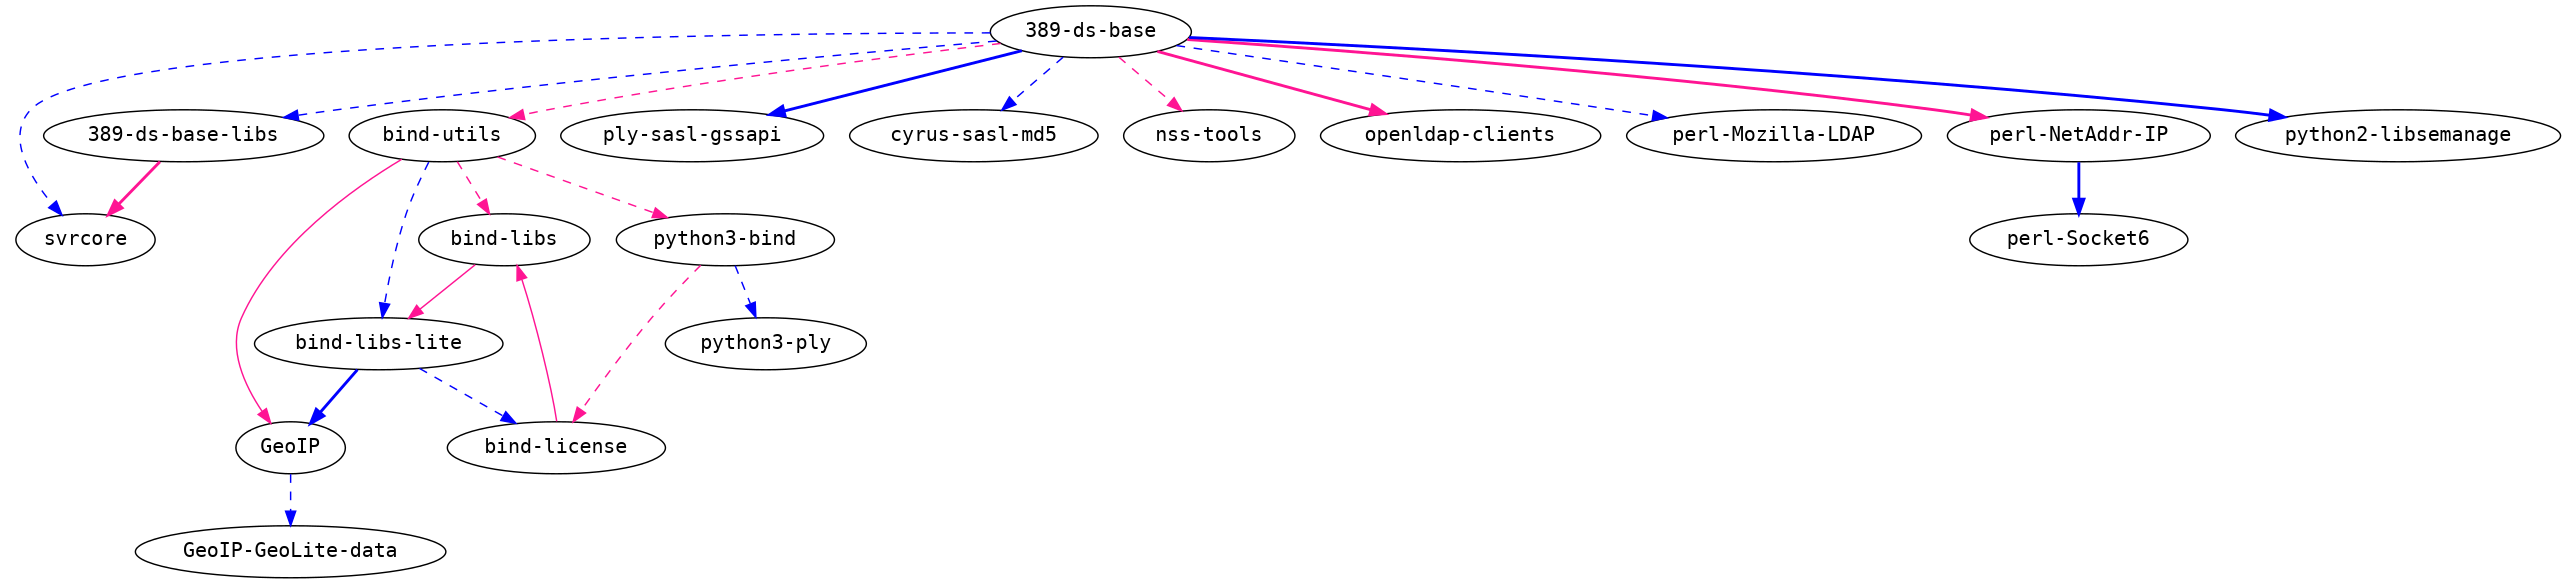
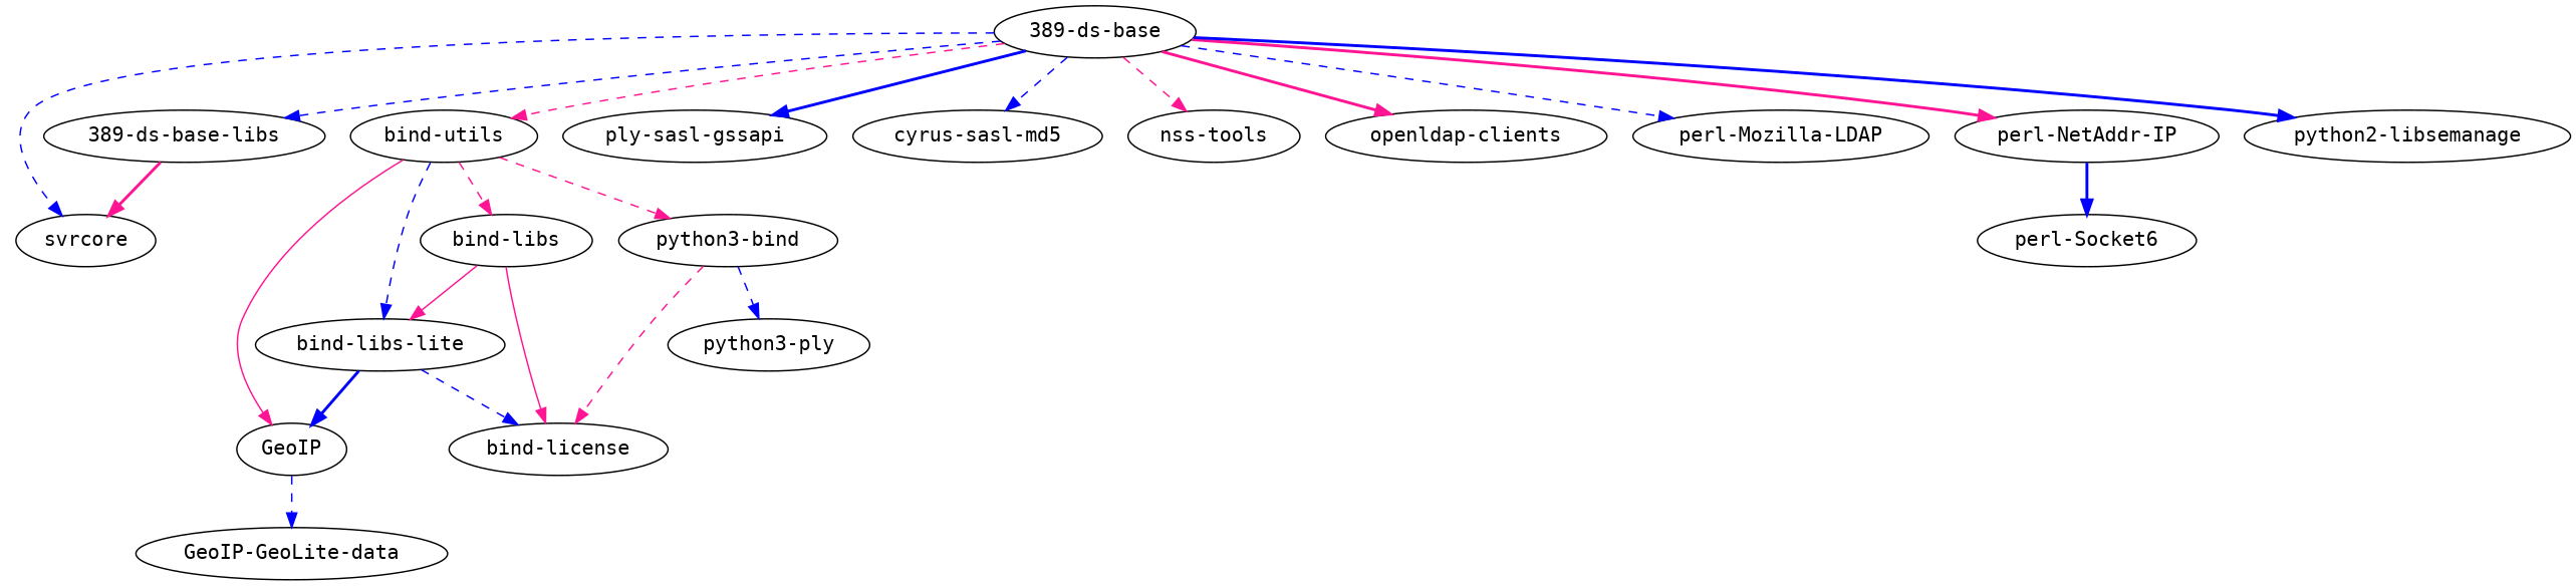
  strict digraph {
    node [fontname=monospace]
    edge [color=blue style=dashed]
    "389-ds-base"
    "389-ds-base-libs"
    "bind-utils"
    n4 [label="ply-sasl-gssapi"]
    "cyrus-sasl-md5"
    svrcore
    "nss-tools"
    "openldap-clients"
    "perl-Mozilla-LDAP"
    "perl-NetAddr-IP"
    "python2-libsemanage"
    "bind-libs"
    "bind-libs-lite"
    GeoIP
    "python3-bind"
    "perl-Socket6"
    "bind-license"
    "GeoIP-GeoLite-data"
    "python3-ply"
    "389-ds-base" -> "389-ds-base-libs"
    "389-ds-base" -> "bind-utils" [color=deeppink]
    "389-ds-base" -> n4 [style=bold]
    "389-ds-base" -> "cyrus-sasl-md5"
    "389-ds-base" -> svrcore
    "389-ds-base" -> "nss-tools" [color=deeppink]
    "389-ds-base" -> "openldap-clients" [color=deeppink style=bold]
    "389-ds-base" -> "perl-Mozilla-LDAP"
    "389-ds-base" -> "perl-NetAddr-IP" [color=deeppink style=bold]
    "389-ds-base" -> "python2-libsemanage" [style=bold]
    "389-ds-base-libs" -> svrcore [color=deeppink style=bold]
    "bind-utils" -> "bind-libs" [color=deeppink]
    "bind-utils" -> "bind-libs-lite"
    "bind-utils" -> GeoIP [color=deeppink style=solid]
    "bind-utils" -> "python3-bind" [color=deeppink]
    "perl-NetAddr-IP" -> "perl-Socket6" [style=bold]
    "bind-libs" -> "bind-libs-lite" [color=deeppink style=solid]
-   "bind-license" -> "bind-libs" [color=deeppink style=solid]
+   "bind-libs" -> "bind-license" [color=deeppink style=solid]
    "bind-libs-lite" -> GeoIP [style=bold]
    "bind-libs-lite" -> "bind-license"
    GeoIP -> "GeoIP-GeoLite-data"
    "python3-bind" -> "bind-license" [color=deeppink]
    "python3-bind" -> "python3-ply"
  }
